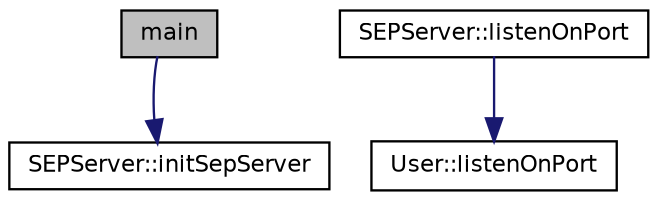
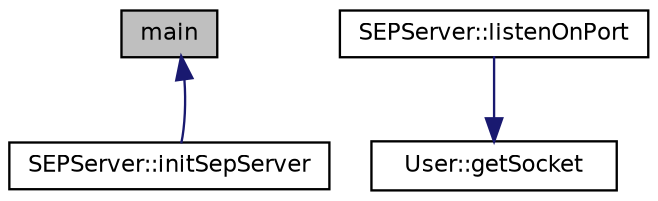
  digraph {
    rankdir=TB
    node [color=black fillcolor=white fontname=Helvetica fontsize=10 shape=record style=filled]
    edge [color=midnightblue fontname=Helvetica fontsize=10 labelfontname=Helvetica labelfontsize=10 style=solid]
    n1 [fillcolor=grey75 fontcolor=black height=0.2 label=main width=0.4]
    n2 [height=0.2 label="SEPServer::initSepServer" width=0.4]
    n3 [height=0.2 label="SEPServer::listenOnPort" width=0.4]
-   n4 [height=0.2 label="User::listenOnPort" width=0.4]
-   n1 -> n2
+   n4 [height=0.2 label="User::getSocket" width=0.4]
+   n2 -> n1
    n3 -> n4
  }
